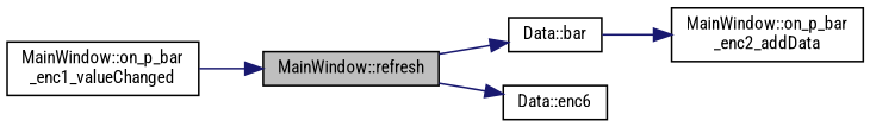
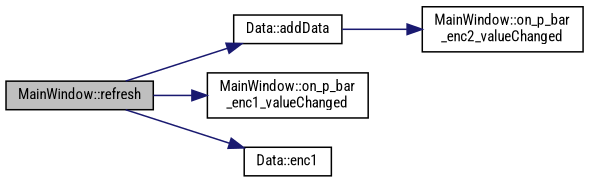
  digraph {
    fontname="Roboto Condensed"
    rankdir=LR
    node [color=black fillcolor=white fontname="Roboto Condensed" fontsize=10 shape=record style=filled]
    edge [color=midnightblue fontname="Roboto Condensed" fontsize=10 labelfontname=Helvetica labelfontsize=10 style=solid]
    n1 [fillcolor=grey75 fontcolor=black height=0.2 label="MainWindow::refresh" width=0.4]
-   n2 [height=0.2 label="Data::bar" width=0.4]
+   n2 [height=0.2 label="Data::addData" width=0.4]
    n3 [height=0.2 label="MainWindow::on_p_bar\l_enc1_valueChanged" width=0.4]
-   n4 [height=0.2 label="Data::enc6" width=0.4]
-   n5 [height=0.2 label="MainWindow::on_p_bar\l_enc2_addData" width=0.4]
+   n4 [height=0.2 label="Data::enc1" width=0.4]
+   n5 [height=0.2 label="MainWindow::on_p_bar\l_enc2_valueChanged" width=0.4]
    n1 -> n2
-   n3 -> n1
+   n1 -> n3
    n1 -> n4
    n2 -> n5
  }
